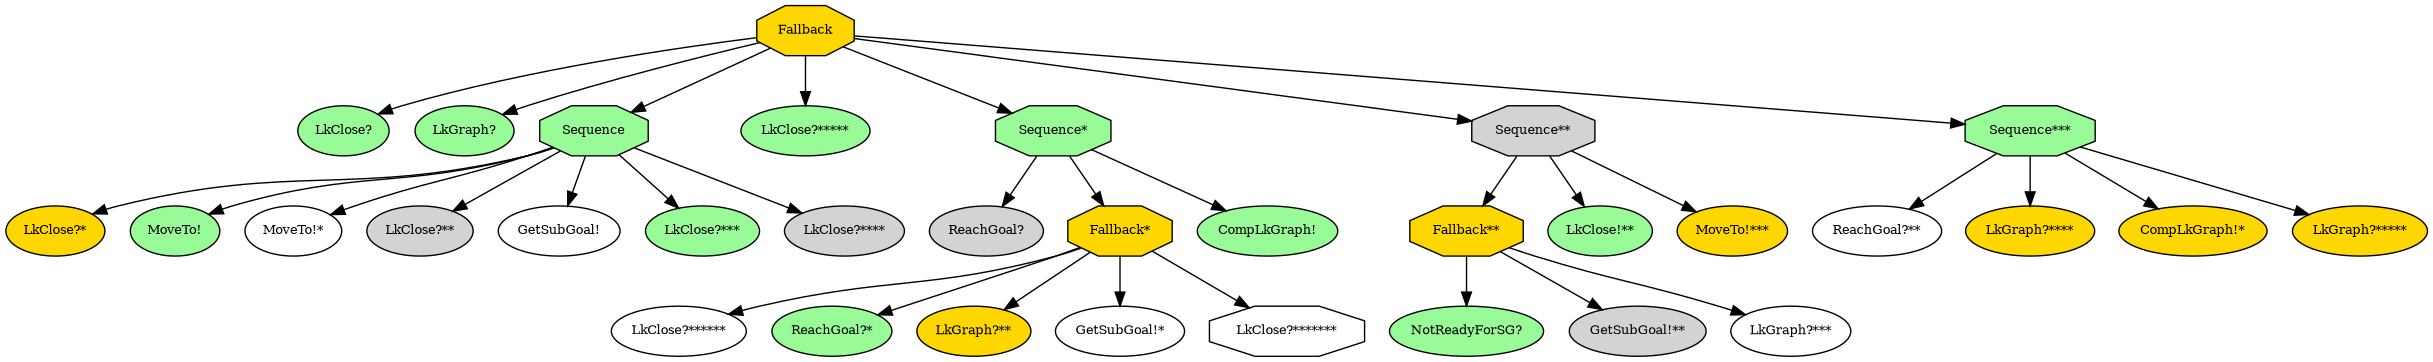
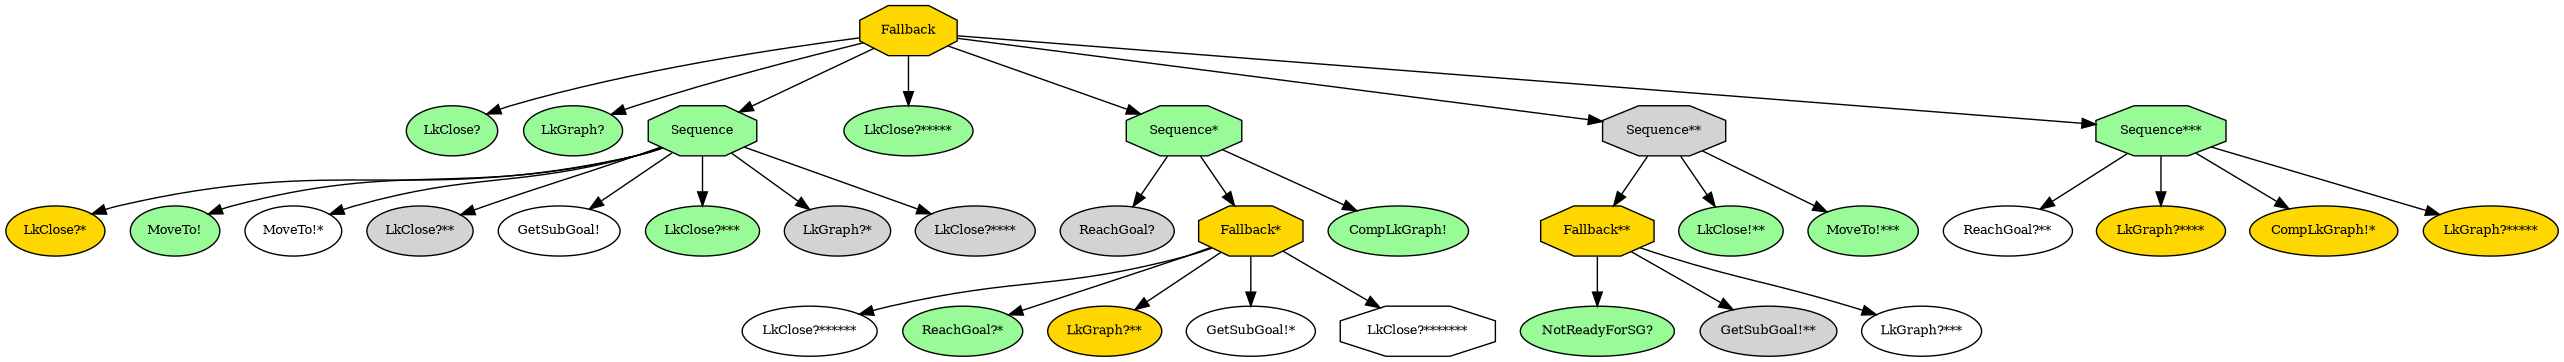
  digraph {
    fontname="times-roman"
    ordering=out
    node [fillcolor=palegreen fontcolor=black fontname="times-roman" fontsize=9 shape=ellipse style=filled]
    edge [fontname="times-roman"]
    n1 [fillcolor=gold label=Fallback shape=octagon]
    n2 [label="LkClose?"]
    n3 [label="LkGraph?"]
    n4 [label=Sequence shape=octagon]
    n5 [label="LkClose?*****"]
    n6 [label="Sequence*" shape=octagon]
    n7 [fillcolor=lightgrey label="Sequence**" shape=octagon]
    n8 [label="Sequence***" shape=octagon]
    n9 [fillcolor=gold label="LkClose?*"]
    n10 [label="MoveTo!"]
    n11 [fillcolor=white label="MoveTo!*"]
    n12 [fillcolor=lightgrey label="LkClose?**"]
    n13 [fillcolor=white label="GetSubGoal!"]
    n14 [label="LkClose?***"]
+   n15 [fillcolor=lightgrey label="LkGraph?*"]
    n16 [fillcolor=lightgrey label="LkClose?****"]
    n17 [fillcolor=lightgrey label="ReachGoal?"]
    n18 [fillcolor=gold label="Fallback*" shape=octagon]
    n19 [label="CompLkGraph!"]
    n20 [fillcolor=gold label="Fallback**" shape=octagon]
    n21 [label="LkClose!**"]
-   n22 [fillcolor=gold label="MoveTo!***"]
+   n22 [label="MoveTo!***"]
    n23 [fillcolor=white label="ReachGoal?**"]
    n24 [fillcolor=gold label="LkGraph?****"]
    n25 [fillcolor=gold label="CompLkGraph!*"]
    n26 [fillcolor=gold label="LkGraph?*****"]
    n27 [fillcolor=white label="LkClose?******"]
    n28 [label="ReachGoal?*"]
    n29 [fillcolor=gold label="LkGraph?**"]
    n30 [fillcolor=white label="GetSubGoal!*"]
    n31 [fillcolor=white label="LkClose?*******" shape=octagon]
    n32 [label="NotReadyForSG?"]
    n33 [fillcolor=lightgrey label="GetSubGoal!**"]
    n34 [fillcolor=white label="LkGraph?***"]
    n1 -> n2
    n1 -> n3
    n1 -> n4
    n1 -> n5
    n1 -> n6
    n1 -> n7
    n1 -> n8
    n4 -> n9
    n4 -> n10
    n4 -> n11
    n4 -> n12
    n4 -> n13
    n4 -> n14
+   n4 -> n15
    n4 -> n16
    n6 -> n17
    n6 -> n18
    n6 -> n19
    n7 -> n20
    n7 -> n21
    n7 -> n22
    n8 -> n23
    n8 -> n24
    n8 -> n25
    n8 -> n26
    n18 -> n27
    n18 -> n28
    n18 -> n29
    n18 -> n30
    n18 -> n31
    n20 -> n32
    n20 -> n33
    n20 -> n34
  }
